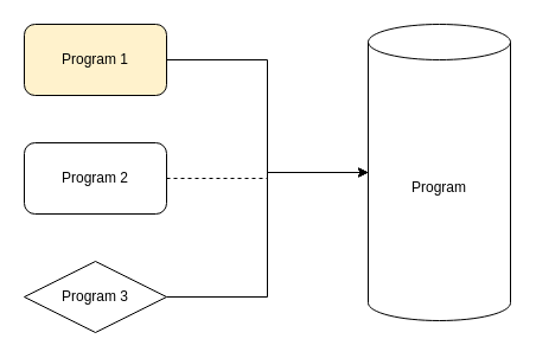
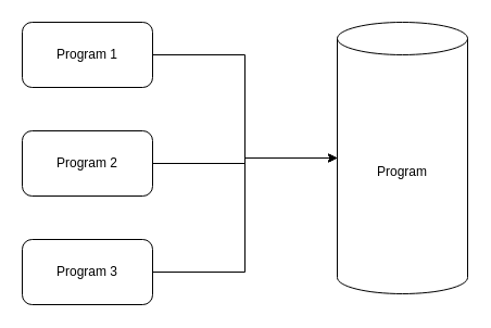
  <mxCell id="0" />
  <mxCell id="1" parent="0" />
  <mxCell id="2" style="edgeStyle=orthogonalEdgeStyle;rounded=0;orthogonalLoop=1;jettySize=auto;html=1;exitX=1;exitY=0.5;exitDx=0;exitDy=0;" edge="1" parent="1" source="3" target="8"><mxGeometry relative="1" as="geometry" /></mxCell>
- <mxCell id="3" value="Program 1" style="rounded=1;whiteSpace=wrap;html=1;fillColor=#fff2cc;" vertex="1" parent="1"><mxGeometry x="20" y="20" width="120" height="60" as="geometry" /></mxCell>
- <mxCell id="4" style="edgeStyle=orthogonalEdgeStyle;rounded=0;orthogonalLoop=1;jettySize=auto;html=1;exitX=1;exitY=0.5;exitDx=0;exitDy=0;entryX=0;entryY=0.5;entryDx=0;entryDy=0;entryPerimeter=0;dashed=1;" edge="1" parent="1" source="5" target="8"><mxGeometry relative="1" as="geometry" /></mxCell>
+ <mxCell id="3" value="Program 1" style="rounded=1;whiteSpace=wrap;html=1;" vertex="1" parent="1"><mxGeometry x="20" y="20" width="120" height="60" as="geometry" /></mxCell>
+ <mxCell id="4" style="edgeStyle=orthogonalEdgeStyle;rounded=0;orthogonalLoop=1;jettySize=auto;html=1;exitX=1;exitY=0.5;exitDx=0;exitDy=0;entryX=0;entryY=0.5;entryDx=0;entryDy=0;entryPerimeter=0;" edge="1" parent="1" source="5" target="8"><mxGeometry relative="1" as="geometry" /></mxCell>
  <mxCell id="5" value="Program 2" style="rounded=1;whiteSpace=wrap;html=1;" vertex="1" parent="1"><mxGeometry x="20" y="120" width="120" height="60" as="geometry" /></mxCell>
  <mxCell id="6" style="edgeStyle=orthogonalEdgeStyle;rounded=0;orthogonalLoop=1;jettySize=auto;html=1;exitX=1;exitY=0.5;exitDx=0;exitDy=0;entryX=0;entryY=0.5;entryDx=0;entryDy=0;entryPerimeter=0;" edge="1" parent="1" source="7" target="8"><mxGeometry relative="1" as="geometry" /></mxCell>
- <mxCell id="7" value="Program 3" style="rhombus;whiteSpace=wrap;html=1;" vertex="1" parent="1"><mxGeometry x="20" y="220" width="120" height="60" as="geometry" /></mxCell>
+ <mxCell id="7" value="Program 3" style="rounded=1;whiteSpace=wrap;html=1;" vertex="1" parent="1"><mxGeometry x="20" y="220" width="120" height="60" as="geometry" /></mxCell>
  <mxCell id="8" value="Program" style="shape=cylinder3;whiteSpace=wrap;html=1;boundedLbl=1;backgroundOutline=1;size=15;" vertex="1" parent="1"><mxGeometry x="310" y="20" width="120" height="250" as="geometry" /></mxCell>
